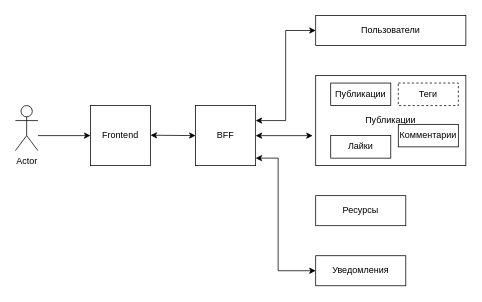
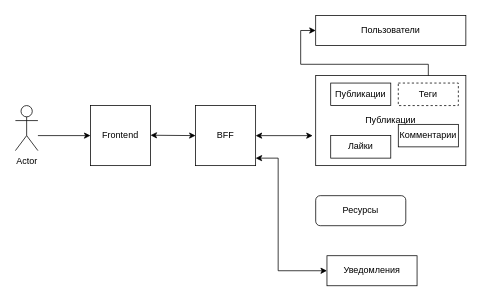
  <mxCell id="0" />
  <mxCell id="1" parent="0" />
  <mxCell id="2" value="Actor" style="shape=umlActor;verticalLabelPosition=bottom;verticalAlign=top;html=1;outlineConnect=0;" vertex="1" parent="1"><mxGeometry x="20" y="140" width="30" height="60" as="geometry" /></mxCell>
  <mxCell id="3" style="edgeStyle=orthogonalEdgeStyle;rounded=0;orthogonalLoop=1;jettySize=auto;html=1;entryX=-0.02;entryY=0.667;entryDx=0;entryDy=0;entryPerimeter=0;startArrow=classic;startFill=1;" edge="1" parent="1" source="5" target="11"><mxGeometry relative="1" as="geometry" /></mxCell>
  <mxCell id="4" style="edgeStyle=orthogonalEdgeStyle;rounded=0;orthogonalLoop=1;jettySize=auto;html=1;entryX=0;entryY=0.5;entryDx=0;entryDy=0;startArrow=classic;startFill=1;" edge="1" parent="1" target="17"><mxGeometry relative="1" as="geometry"><mxPoint x="340" y="210" as="sourcePoint" /><Array as="points"><mxPoint x="370" y="210" /><mxPoint x="370" y="360" /></Array></mxGeometry></mxCell>
  <mxCell id="5" value="BFF" style="whiteSpace=wrap;html=1;aspect=fixed;" vertex="1" parent="1"><mxGeometry x="260" y="140" width="80" height="80" as="geometry" /></mxCell>
  <mxCell id="6" value="Frontend" style="whiteSpace=wrap;html=1;aspect=fixed;" vertex="1" parent="1"><mxGeometry x="120" y="140" width="80" height="80" as="geometry" /></mxCell>
  <mxCell id="7" value="" style="endArrow=classic;html=1;rounded=0;entryX=0;entryY=0.5;entryDx=0;entryDy=0;" edge="1" parent="1" target="6"><mxGeometry width="50" height="50" relative="1" as="geometry"><mxPoint x="50" y="180" as="sourcePoint" /><mxPoint x="100" y="130" as="targetPoint" /></mxGeometry></mxCell>
  <mxCell id="8" value="" style="endArrow=classic;html=1;rounded=0;startArrow=classic;startFill=1;" edge="1" parent="1"><mxGeometry width="50" height="50" relative="1" as="geometry"><mxPoint x="200" y="179.5" as="sourcePoint" /><mxPoint x="260" y="180" as="targetPoint" /></mxGeometry></mxCell>
- <mxCell id="9" style="edgeStyle=orthogonalEdgeStyle;rounded=0;orthogonalLoop=1;jettySize=auto;html=1;exitX=0;exitY=0.5;exitDx=0;exitDy=0;entryX=1;entryY=0.25;entryDx=0;entryDy=0;startArrow=classic;startFill=1;" edge="1" parent="1" source="10" target="5"><mxGeometry relative="1" as="geometry" /></mxCell>
+ <mxCell id="9" style="edgeStyle=orthogonalEdgeStyle;rounded=0;orthogonalLoop=1;jettySize=auto;html=1;exitX=0;exitY=0.5;exitDx=0;exitDy=0;startArrow=classic;startFill=1;" edge="1" parent="1" source="10" target="13"><mxGeometry relative="1" as="geometry" /></mxCell>
  <mxCell id="10" value="Пользователи" style="rounded=0;whiteSpace=wrap;html=1;" vertex="1" parent="1"><mxGeometry x="420" y="20" width="200" height="40" as="geometry" /></mxCell>
  <mxCell id="11" value="Публикации" style="rounded=0;whiteSpace=wrap;html=1;" vertex="1" parent="1"><mxGeometry x="420" y="100" width="200" height="120" as="geometry" /></mxCell>
  <mxCell id="12" value="Публикации" style="rounded=0;whiteSpace=wrap;html=1;" vertex="1" parent="1"><mxGeometry x="440" y="110" width="80" height="30" as="geometry" /></mxCell>
  <mxCell id="13" value="Теги" style="rounded=0;whiteSpace=wrap;html=1;dashed=1;" vertex="1" parent="1"><mxGeometry x="530" y="110" width="80" height="30" as="geometry" /></mxCell>
  <mxCell id="14" value="Лайки" style="rounded=0;whiteSpace=wrap;html=1;" vertex="1" parent="1"><mxGeometry x="440" y="180" width="80" height="30" as="geometry" /></mxCell>
  <mxCell id="15" value="Комментарии" style="rounded=0;whiteSpace=wrap;html=1;" vertex="1" parent="1"><mxGeometry x="530" y="165" width="80" height="30" as="geometry" /></mxCell>
- <mxCell id="16" value="Ресурсы" style="rounded=0;whiteSpace=wrap;html=1;" vertex="1" parent="1"><mxGeometry x="420" y="260" width="120" height="40" as="geometry" /></mxCell>
- <mxCell id="17" value="Уведомления" style="rounded=0;whiteSpace=wrap;html=1;" vertex="1" parent="1"><mxGeometry x="420" y="340" width="120" height="40" as="geometry" /></mxCell>
+ <mxCell id="16" value="Ресурсы" style="whiteSpace=wrap;html=1;rounded=1;" vertex="1" parent="1"><mxGeometry x="420" y="260" width="120" height="40" as="geometry" /></mxCell>
+ <mxCell id="17" value="Уведомления" style="rounded=0;whiteSpace=wrap;html=1;" vertex="1" parent="1"><mxGeometry x="435" y="340" width="120" height="40" as="geometry" /></mxCell>
